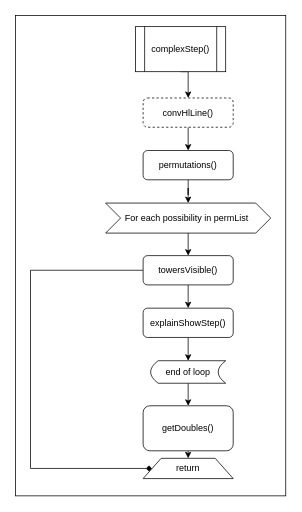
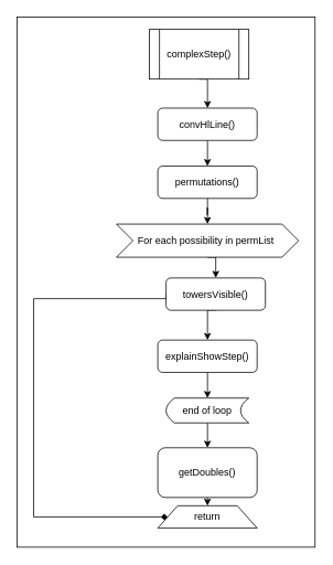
  <mxCell id="0" />
  <mxCell id="1" parent="0" />
  <mxCell id="2" value="" style="rounded=0;whiteSpace=wrap;html=1;" vertex="1" parent="1"><mxGeometry x="20" y="20" width="360" height="640" as="geometry" /></mxCell>
  <mxCell id="3" style="edgeStyle=orthogonalEdgeStyle;rounded=0;orthogonalLoop=1;jettySize=auto;html=1;exitX=0.5;exitY=1;exitDx=0;exitDy=0;entryX=0.5;entryY=0;entryDx=0;entryDy=0;" edge="1" parent="1" source="4" target="8"><mxGeometry relative="1" as="geometry" /></mxCell>
- <mxCell id="4" value="convHlLine()" style="rounded=1;whiteSpace=wrap;html=1;dashed=1;" vertex="1" parent="1"><mxGeometry x="190" y="130" width="120" height="39" as="geometry" /></mxCell>
+ <mxCell id="4" value="convHlLine()" style="rounded=1;whiteSpace=wrap;html=1;" vertex="1" parent="1"><mxGeometry x="190" y="130" width="120" height="39" as="geometry" /></mxCell>
  <mxCell id="5" style="edgeStyle=orthogonalEdgeStyle;rounded=0;orthogonalLoop=1;jettySize=auto;html=1;exitX=0.5;exitY=1;exitDx=0;exitDy=0;entryX=0.5;entryY=0;entryDx=0;entryDy=0;" edge="1" parent="1" source="6" target="4"><mxGeometry relative="1" as="geometry" /></mxCell>
  <mxCell id="6" value="complexStep()" style="shape=process;whiteSpace=wrap;html=1;backgroundOutline=1;" vertex="1" parent="1"><mxGeometry x="180" y="35" width="120" height="60" as="geometry" /></mxCell>
  <mxCell id="7" style="edgeStyle=orthogonalEdgeStyle;rounded=0;orthogonalLoop=1;jettySize=auto;html=1;exitX=0.5;exitY=1;exitDx=0;exitDy=0;" edge="1" parent="1" source="8" target="10"><mxGeometry relative="1" as="geometry" /></mxCell>
  <mxCell id="8" value="permutations()" style="rounded=1;whiteSpace=wrap;html=1;" vertex="1" parent="1"><mxGeometry x="190" y="200" width="120" height="39" as="geometry" /></mxCell>
  <mxCell id="9" style="edgeStyle=orthogonalEdgeStyle;rounded=0;orthogonalLoop=1;jettySize=auto;html=1;exitX=0.5;exitY=1;exitDx=0;exitDy=0;entryX=0.5;entryY=0;entryDx=0;entryDy=0;" edge="1" parent="1" source="10" target="15"><mxGeometry relative="1" as="geometry" /></mxCell>
  <mxCell id="10" value="For each possibility in permList&amp;nbsp;" style="shape=step;perimeter=stepPerimeter;whiteSpace=wrap;html=1;fixedSize=1;size=20;" vertex="1" parent="1"><mxGeometry x="140" y="270" width="220" height="40" as="geometry" /></mxCell>
  <mxCell id="11" style="edgeStyle=orthogonalEdgeStyle;rounded=0;orthogonalLoop=1;jettySize=auto;html=1;exitX=0.5;exitY=1;exitDx=0;exitDy=0;entryX=0.5;entryY=0;entryDx=0;entryDy=0;" edge="1" parent="1" source="12" target="20"><mxGeometry relative="1" as="geometry" /></mxCell>
  <mxCell id="12" value="end of loop" style="shape=dataStorage;whiteSpace=wrap;html=1;" vertex="1" parent="1"><mxGeometry x="200" y="480" width="100" height="30" as="geometry" /></mxCell>
  <mxCell id="13" style="edgeStyle=orthogonalEdgeStyle;rounded=0;orthogonalLoop=1;jettySize=auto;html=1;exitX=0;exitY=0.5;exitDx=0;exitDy=0;entryX=0;entryY=0.5;entryDx=0;entryDy=0;endArrow=diamond;" edge="1" parent="1" source="15" target="16"><mxGeometry relative="1" as="geometry"><Array as="points"><mxPoint x="40" y="360" /><mxPoint x="40" y="624" /></Array></mxGeometry></mxCell>
  <mxCell id="14" style="edgeStyle=orthogonalEdgeStyle;rounded=0;orthogonalLoop=1;jettySize=auto;html=1;exitX=0.5;exitY=1;exitDx=0;exitDy=0;entryX=0.5;entryY=0;entryDx=0;entryDy=0;" edge="1" parent="1" source="15" target="18"><mxGeometry relative="1" as="geometry" /></mxCell>
- <mxCell id="15" value="towersVisible()" style="rounded=1;whiteSpace=wrap;html=1;" vertex="1" parent="1"><mxGeometry x="190" y="340" width="120" height="39" as="geometry" /></mxCell>
+ <mxCell id="15" value="towersVisible()" style="rounded=1;whiteSpace=wrap;html=1;" vertex="1" parent="1"><mxGeometry x="200" y="335" width="120" height="39" as="geometry" /></mxCell>
  <mxCell id="16" value="return" style="shape=trapezoid;perimeter=trapezoidPerimeter;whiteSpace=wrap;html=1;" vertex="1" parent="1"><mxGeometry x="190" y="610" width="120" height="27" as="geometry" /></mxCell>
  <mxCell id="17" style="edgeStyle=orthogonalEdgeStyle;rounded=0;orthogonalLoop=1;jettySize=auto;html=1;exitX=0.5;exitY=1;exitDx=0;exitDy=0;entryX=0.5;entryY=0;entryDx=0;entryDy=0;" edge="1" parent="1" source="18" target="12"><mxGeometry relative="1" as="geometry" /></mxCell>
  <mxCell id="18" value="explainShowStep()" style="rounded=1;whiteSpace=wrap;html=1;" vertex="1" parent="1"><mxGeometry x="190" y="410" width="120" height="39" as="geometry" /></mxCell>
  <mxCell id="19" style="edgeStyle=orthogonalEdgeStyle;rounded=0;orthogonalLoop=1;jettySize=auto;html=1;exitX=0.5;exitY=1;exitDx=0;exitDy=0;entryX=0.5;entryY=0;entryDx=0;entryDy=0;" edge="1" parent="1" source="20" target="16"><mxGeometry relative="1" as="geometry" /></mxCell>
  <mxCell id="20" value="getDoubles()" style="rounded=1;whiteSpace=wrap;html=1;" vertex="1" parent="1"><mxGeometry x="190" y="540" width="120" height="60" as="geometry" /></mxCell>
